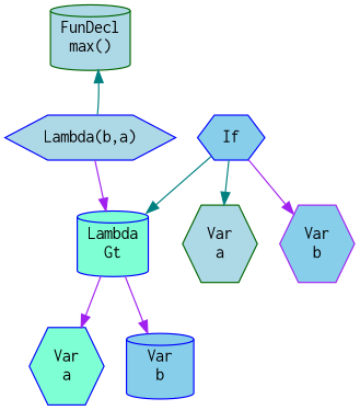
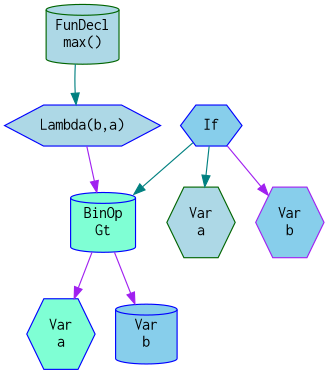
  digraph {
    node [color=blue fillcolor=lightblue fontname=Courier shape=hexagon style=filled]
    edge [color=purple]
    n1 [color=darkgreen label="FunDecl\nmax()" shape=cylinder]
    n2 [label="Lambda(b,a)"]
-   n3 [fillcolor=aquamarine label="Lambda\nGt" shape=cylinder]
+   n3 [fillcolor=aquamarine label="BinOp\nGt" shape=cylinder]
    n4 [fillcolor=skyblue label=If]
    n5 [color=darkgreen label="Var\na"]
    n6 [color=purple fillcolor=skyblue label="Var\nb"]
    n7 [fillcolor=aquamarine label="Var\na"]
    n8 [fillcolor=skyblue label="Var\nb" shape=cylinder]
-   n2 -> n1 [color=teal]
+   n1 -> n2 [color=teal]
    n2 -> n3
    n3 -> n7
    n3 -> n8
    n4 -> n3 [color=teal]
    n4 -> n5 [color=teal]
    n4 -> n6
  }
